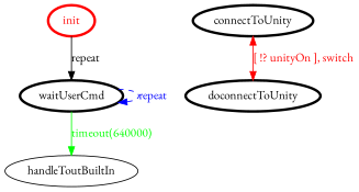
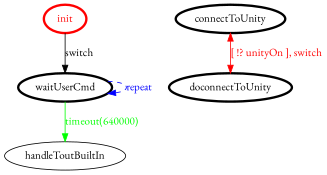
  digraph {
    fontname="EB Garamond"
    rankdir=TB
    node [color=black fontcolor=black fontname="EB Garamond" penwidth=3]
    edge [fontname="EB Garamond"]
    init [color=red fontcolor=red]
    waitUserCmd
    handleToutBuiltIn [color="" fontcolor="" penwidth=""]
    connectToUnity
    doconnectToUnity
-   init -> waitUserCmd [color=black fontcolor=black label="repeat "]
+   init -> waitUserCmd [color=black fontcolor=black label=switch]
    waitUserCmd -> waitUserCmd [color=blue fontcolor=blue label="repeat " style=dashed]
    waitUserCmd -> handleToutBuiltIn [color=green fontcolor=green label="timeout(640000)"]
    connectToUnity -> doconnectToUnity [color=red dir=both fontcolor=red label="[ !? unityOn ], switch"]
  }
